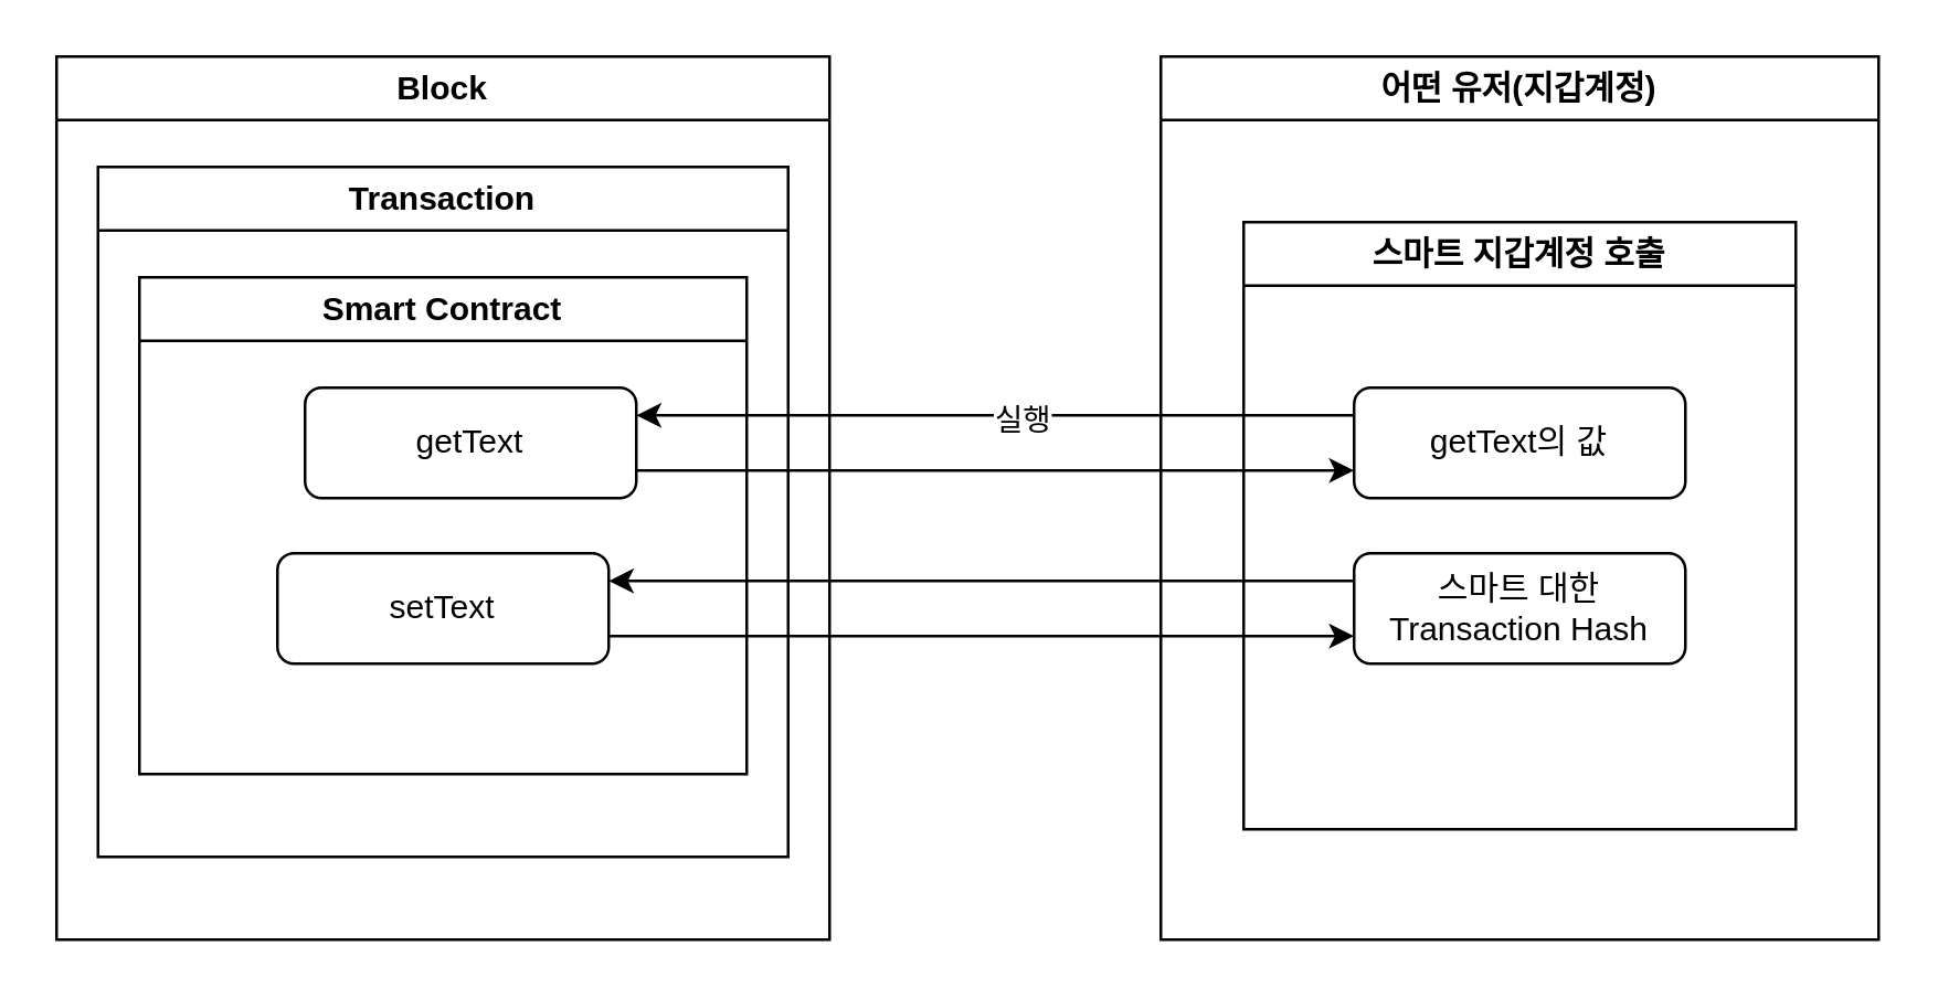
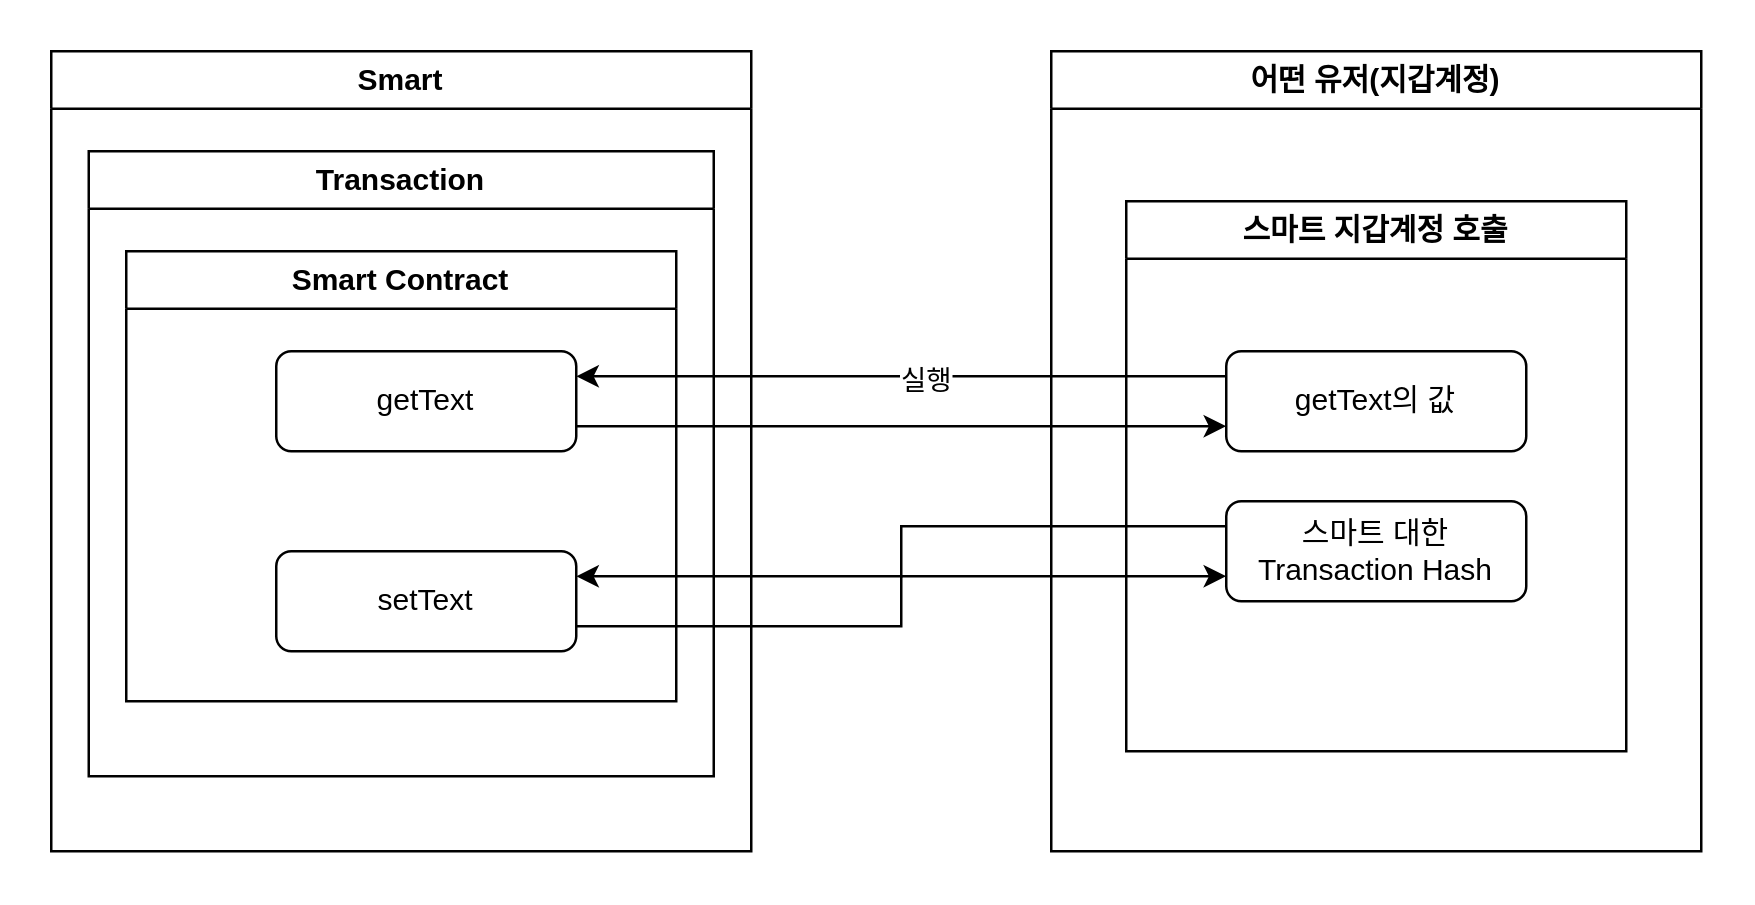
  <mxCell id="0" />
  <mxCell id="1" parent="0" />
- <mxCell id="2" value="Block" style="swimlane;whiteSpace=wrap;html=1;" vertex="1" parent="1"><mxGeometry x="20" y="20" width="280" height="320" as="geometry" /></mxCell>
+ <mxCell id="2" value="Smart" style="swimlane;whiteSpace=wrap;html=1;" vertex="1" parent="1"><mxGeometry x="20" y="20" width="280" height="320" as="geometry" /></mxCell>
  <mxCell id="3" value="Transaction" style="swimlane;whiteSpace=wrap;html=1;" vertex="1" parent="2"><mxGeometry x="15" y="40" width="250" height="250" as="geometry" /></mxCell>
  <mxCell id="4" value="Smart Contract" style="swimlane;whiteSpace=wrap;html=1;" vertex="1" parent="3"><mxGeometry x="15" y="40" width="220" height="180" as="geometry" /></mxCell>
  <mxCell id="5" value="getText" style="rounded=1;whiteSpace=wrap;html=1;" vertex="1" parent="4"><mxGeometry x="60" y="40" width="120" height="40" as="geometry" /></mxCell>
- <mxCell id="6" value="setText" style="rounded=1;whiteSpace=wrap;html=1;" vertex="1" parent="4"><mxGeometry x="50" y="100" width="120" height="40" as="geometry" /></mxCell>
+ <mxCell id="6" value="setText" style="rounded=1;whiteSpace=wrap;html=1;" vertex="1" parent="4"><mxGeometry x="60" y="120" width="120" height="40" as="geometry" /></mxCell>
  <mxCell id="7" value="어떤 유저(지갑계정)" style="swimlane;whiteSpace=wrap;html=1;" vertex="1" parent="1"><mxGeometry x="420" y="20" width="260" height="320" as="geometry" /></mxCell>
  <mxCell id="8" value="스마트 지갑계정 호출" style="swimlane;whiteSpace=wrap;html=1;" vertex="1" parent="7"><mxGeometry x="30" y="60" width="200" height="220" as="geometry" /></mxCell>
  <mxCell id="9" value="getText의 값" style="rounded=1;whiteSpace=wrap;html=1;" vertex="1" parent="8"><mxGeometry x="40" y="60" width="120" height="40" as="geometry" /></mxCell>
  <mxCell id="10" value="스마트 대한&lt;br&gt;Transaction Hash" style="rounded=1;whiteSpace=wrap;html=1;" vertex="1" parent="8"><mxGeometry x="40" y="120" width="120" height="40" as="geometry" /></mxCell>
  <mxCell id="11" style="edgeStyle=orthogonalEdgeStyle;rounded=0;orthogonalLoop=1;jettySize=auto;html=1;exitX=0;exitY=0.25;exitDx=0;exitDy=0;entryX=1;entryY=0.25;entryDx=0;entryDy=0;" edge="1" parent="1" source="9" target="5"><mxGeometry relative="1" as="geometry" /></mxCell>
  <mxCell id="12" value="실행" style="edgeLabel;html=1;align=center;verticalAlign=middle;resizable=0;points=[];" vertex="1" connectable="0" parent="11"><mxGeometry x="-0.067" y="1" relative="1" as="geometry"><mxPoint as="offset" /></mxGeometry></mxCell>
  <mxCell id="13" style="edgeStyle=orthogonalEdgeStyle;rounded=0;orthogonalLoop=1;jettySize=auto;html=1;exitX=1;exitY=0.75;exitDx=0;exitDy=0;entryX=0;entryY=0.75;entryDx=0;entryDy=0;" edge="1" parent="1" source="5" target="9"><mxGeometry relative="1" as="geometry" /></mxCell>
  <mxCell id="14" style="edgeStyle=orthogonalEdgeStyle;rounded=0;orthogonalLoop=1;jettySize=auto;html=1;exitX=0;exitY=0.25;exitDx=0;exitDy=0;entryX=1;entryY=0.25;entryDx=0;entryDy=0;" edge="1" parent="1" source="10" target="6"><mxGeometry relative="1" as="geometry" /></mxCell>
  <mxCell id="15" style="edgeStyle=orthogonalEdgeStyle;rounded=0;orthogonalLoop=1;jettySize=auto;html=1;exitX=1;exitY=0.75;exitDx=0;exitDy=0;entryX=0;entryY=0.75;entryDx=0;entryDy=0;" edge="1" parent="1" source="6" target="10"><mxGeometry relative="1" as="geometry" /></mxCell>
